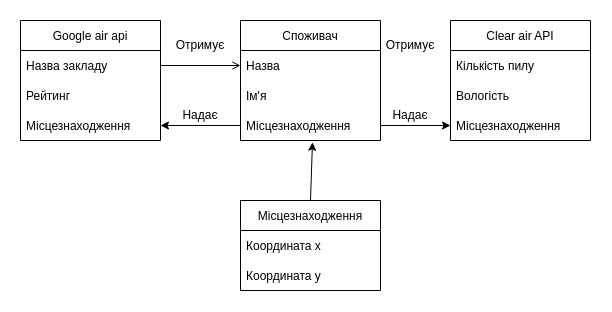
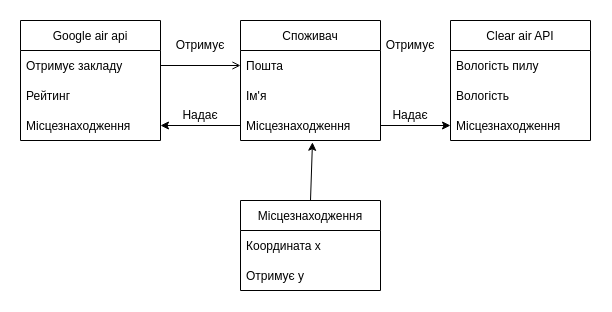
  <mxCell id="0" />
  <mxCell id="1" parent="0" />
  <mxCell id="2" value="Clear air API" style="swimlane;fontStyle=0;childLayout=stackLayout;horizontal=1;startSize=30;horizontalStack=0;resizeParent=1;resizeParentMax=0;resizeLast=0;collapsible=1;marginBottom=0;" vertex="1" parent="1"><mxGeometry x="450" y="20" width="140" height="120" as="geometry" /></mxCell>
- <mxCell id="3" value="Кількість пилу" style="text;strokeColor=none;fillColor=none;align=left;verticalAlign=middle;spacingLeft=4;spacingRight=4;overflow=hidden;points=[[0,0.5],[1,0.5]];portConstraint=eastwest;rotatable=0;" vertex="1" parent="2"><mxGeometry y="30" width="140" height="30" as="geometry" /></mxCell>
+ <mxCell id="3" value="Вологість пилу" style="text;strokeColor=none;fillColor=none;align=left;verticalAlign=middle;spacingLeft=4;spacingRight=4;overflow=hidden;points=[[0,0.5],[1,0.5]];portConstraint=eastwest;rotatable=0;" vertex="1" parent="2"><mxGeometry y="30" width="140" height="30" as="geometry" /></mxCell>
  <mxCell id="4" value="Вологість" style="text;strokeColor=none;fillColor=none;align=left;verticalAlign=middle;spacingLeft=4;spacingRight=4;overflow=hidden;points=[[0,0.5],[1,0.5]];portConstraint=eastwest;rotatable=0;" vertex="1" parent="2"><mxGeometry y="60" width="140" height="30" as="geometry" /></mxCell>
  <mxCell id="5" value="Місцезнаходження" style="text;strokeColor=none;fillColor=none;align=left;verticalAlign=middle;spacingLeft=4;spacingRight=4;overflow=hidden;points=[[0,0.5],[1,0.5]];portConstraint=eastwest;rotatable=0;" vertex="1" parent="2"><mxGeometry y="90" width="140" height="30" as="geometry" /></mxCell>
  <mxCell id="6" value="Отримує" style="text;html=1;strokeColor=none;fillColor=none;align=center;verticalAlign=middle;whiteSpace=wrap;rounded=0;" vertex="1" parent="1"><mxGeometry x="380" y="30" width="60" height="30" as="geometry" /></mxCell>
  <mxCell id="7" value="Google air api" style="swimlane;fontStyle=0;childLayout=stackLayout;horizontal=1;startSize=30;horizontalStack=0;resizeParent=1;resizeParentMax=0;resizeLast=0;collapsible=1;marginBottom=0;" vertex="1" parent="1"><mxGeometry x="20" y="20" width="140" height="120" as="geometry" /></mxCell>
- <mxCell id="8" value="Назва закладу" style="text;strokeColor=none;fillColor=none;align=left;verticalAlign=middle;spacingLeft=4;spacingRight=4;overflow=hidden;points=[[0,0.5],[1,0.5]];portConstraint=eastwest;rotatable=0;" vertex="1" parent="7"><mxGeometry y="30" width="140" height="30" as="geometry" /></mxCell>
+ <mxCell id="8" value="Отримує закладу" style="text;strokeColor=none;fillColor=none;align=left;verticalAlign=middle;spacingLeft=4;spacingRight=4;overflow=hidden;points=[[0,0.5],[1,0.5]];portConstraint=eastwest;rotatable=0;" vertex="1" parent="7"><mxGeometry y="30" width="140" height="30" as="geometry" /></mxCell>
  <mxCell id="9" value="Рейтинг" style="text;strokeColor=none;fillColor=none;align=left;verticalAlign=middle;spacingLeft=4;spacingRight=4;overflow=hidden;points=[[0,0.5],[1,0.5]];portConstraint=eastwest;rotatable=0;" vertex="1" parent="7"><mxGeometry y="60" width="140" height="30" as="geometry" /></mxCell>
  <mxCell id="10" value="Місцезнаходження" style="text;strokeColor=none;fillColor=none;align=left;verticalAlign=middle;spacingLeft=4;spacingRight=4;overflow=hidden;points=[[0,0.5],[1,0.5]];portConstraint=eastwest;rotatable=0;" vertex="1" parent="7"><mxGeometry y="90" width="140" height="30" as="geometry" /></mxCell>
  <mxCell id="11" value="Місцезнаходження" style="swimlane;fontStyle=0;childLayout=stackLayout;horizontal=1;startSize=30;horizontalStack=0;resizeParent=1;resizeParentMax=0;resizeLast=0;collapsible=1;marginBottom=0;" vertex="1" parent="1"><mxGeometry x="240" y="200" width="140" height="90" as="geometry" /></mxCell>
  <mxCell id="12" value="Координата х" style="text;strokeColor=none;fillColor=none;align=left;verticalAlign=middle;spacingLeft=4;spacingRight=4;overflow=hidden;points=[[0,0.5],[1,0.5]];portConstraint=eastwest;rotatable=0;" vertex="1" parent="11"><mxGeometry y="30" width="140" height="30" as="geometry" /></mxCell>
- <mxCell id="13" value="Координата у" style="text;strokeColor=none;fillColor=none;align=left;verticalAlign=middle;spacingLeft=4;spacingRight=4;overflow=hidden;points=[[0,0.5],[1,0.5]];portConstraint=eastwest;rotatable=0;" vertex="1" parent="11"><mxGeometry y="60" width="140" height="30" as="geometry" /></mxCell>
+ <mxCell id="13" value="Отримує у" style="text;strokeColor=none;fillColor=none;align=left;verticalAlign=middle;spacingLeft=4;spacingRight=4;overflow=hidden;points=[[0,0.5],[1,0.5]];portConstraint=eastwest;rotatable=0;" vertex="1" parent="11"><mxGeometry y="60" width="140" height="30" as="geometry" /></mxCell>
  <mxCell id="14" value="" style="endArrow=classic;html=1;rounded=0;exitX=0.5;exitY=0;exitDx=0;exitDy=0;entryX=0.514;entryY=1.06;entryDx=0;entryDy=0;entryPerimeter=0;" edge="1" parent="1" source="11" target="18"><mxGeometry width="50" height="50" relative="1" as="geometry"><mxPoint x="300" y="240" as="sourcePoint" /><mxPoint x="312.8" y="109.01" as="targetPoint" /></mxGeometry></mxCell>
  <mxCell id="15" value="Споживач" style="swimlane;fontStyle=0;childLayout=stackLayout;horizontal=1;startSize=30;horizontalStack=0;resizeParent=1;resizeParentMax=0;resizeLast=0;collapsible=1;marginBottom=0;" vertex="1" parent="1"><mxGeometry x="240" y="20" width="140" height="120" as="geometry"><mxRectangle x="290" y="130" width="100" height="30" as="alternateBounds" /></mxGeometry></mxCell>
- <mxCell id="16" value="Назва" style="text;strokeColor=none;fillColor=none;align=left;verticalAlign=middle;spacingLeft=4;spacingRight=4;overflow=hidden;points=[[0,0.5],[1,0.5]];portConstraint=eastwest;rotatable=0;" vertex="1" parent="15"><mxGeometry y="30" width="140" height="30" as="geometry" /></mxCell>
+ <mxCell id="16" value="Пошта" style="text;strokeColor=none;fillColor=none;align=left;verticalAlign=middle;spacingLeft=4;spacingRight=4;overflow=hidden;points=[[0,0.5],[1,0.5]];portConstraint=eastwest;rotatable=0;" vertex="1" parent="15"><mxGeometry y="30" width="140" height="30" as="geometry" /></mxCell>
  <mxCell id="17" value="Ім'я" style="text;strokeColor=none;fillColor=none;align=left;verticalAlign=middle;spacingLeft=4;spacingRight=4;overflow=hidden;points=[[0,0.5],[1,0.5]];portConstraint=eastwest;rotatable=0;" vertex="1" parent="15"><mxGeometry y="60" width="140" height="30" as="geometry" /></mxCell>
  <mxCell id="18" value="Місцезнаходження" style="text;strokeColor=none;fillColor=none;align=left;verticalAlign=middle;spacingLeft=4;spacingRight=4;overflow=hidden;points=[[0,0.5],[1,0.5]];portConstraint=eastwest;rotatable=0;" vertex="1" parent="15"><mxGeometry y="90" width="140" height="30" as="geometry" /></mxCell>
  <mxCell id="19" value="" style="endArrow=classic;html=1;rounded=0;exitX=1;exitY=0.5;exitDx=0;exitDy=0;entryX=0;entryY=0.5;entryDx=0;entryDy=0;" edge="1" parent="1" source="18" target="5"><mxGeometry width="50" height="50" relative="1" as="geometry"><mxPoint x="340" y="220" as="sourcePoint" /><mxPoint x="390" y="170" as="targetPoint" /></mxGeometry></mxCell>
  <mxCell id="20" value="Надає" style="text;html=1;strokeColor=none;fillColor=none;align=center;verticalAlign=middle;whiteSpace=wrap;rounded=0;" vertex="1" parent="1"><mxGeometry x="380" y="100" width="60" height="30" as="geometry" /></mxCell>
  <mxCell id="21" value="" style="endArrow=classic;html=1;rounded=0;exitX=0;exitY=0.5;exitDx=0;exitDy=0;" edge="1" parent="1" source="18" target="10"><mxGeometry width="50" height="50" relative="1" as="geometry"><mxPoint x="340" y="220" as="sourcePoint" /><mxPoint x="390" y="170" as="targetPoint" /></mxGeometry></mxCell>
  <mxCell id="22" value="Надає" style="text;html=1;strokeColor=none;fillColor=none;align=center;verticalAlign=middle;whiteSpace=wrap;rounded=0;" vertex="1" parent="1"><mxGeometry x="170" y="100" width="60" height="30" as="geometry" /></mxCell>
  <mxCell id="23" value="Отримує" style="text;html=1;strokeColor=none;fillColor=none;align=center;verticalAlign=middle;whiteSpace=wrap;rounded=0;" vertex="1" parent="1"><mxGeometry x="170" y="30" width="60" height="30" as="geometry" /></mxCell>
  <mxCell id="24" value="" style="endArrow=open;html=1;rounded=0;exitX=1;exitY=0.5;exitDx=0;exitDy=0;entryX=0;entryY=0.5;entryDx=0;entryDy=0;" edge="1" parent="1" source="8" target="16"><mxGeometry width="50" height="50" relative="1" as="geometry"><mxPoint x="340" y="220" as="sourcePoint" /><mxPoint x="390" y="170" as="targetPoint" /></mxGeometry></mxCell>
